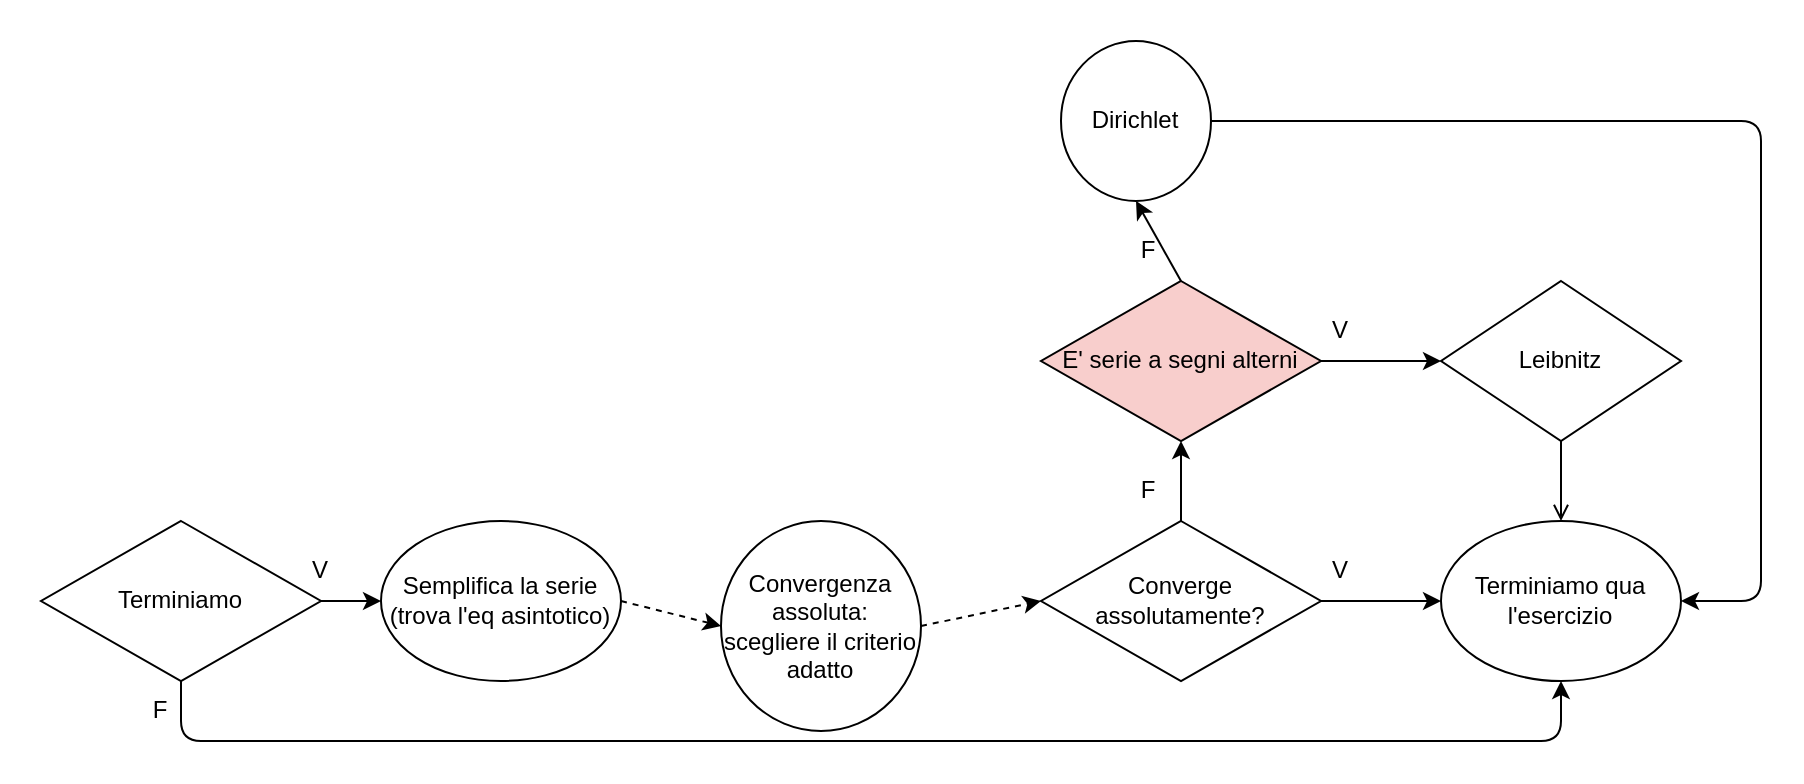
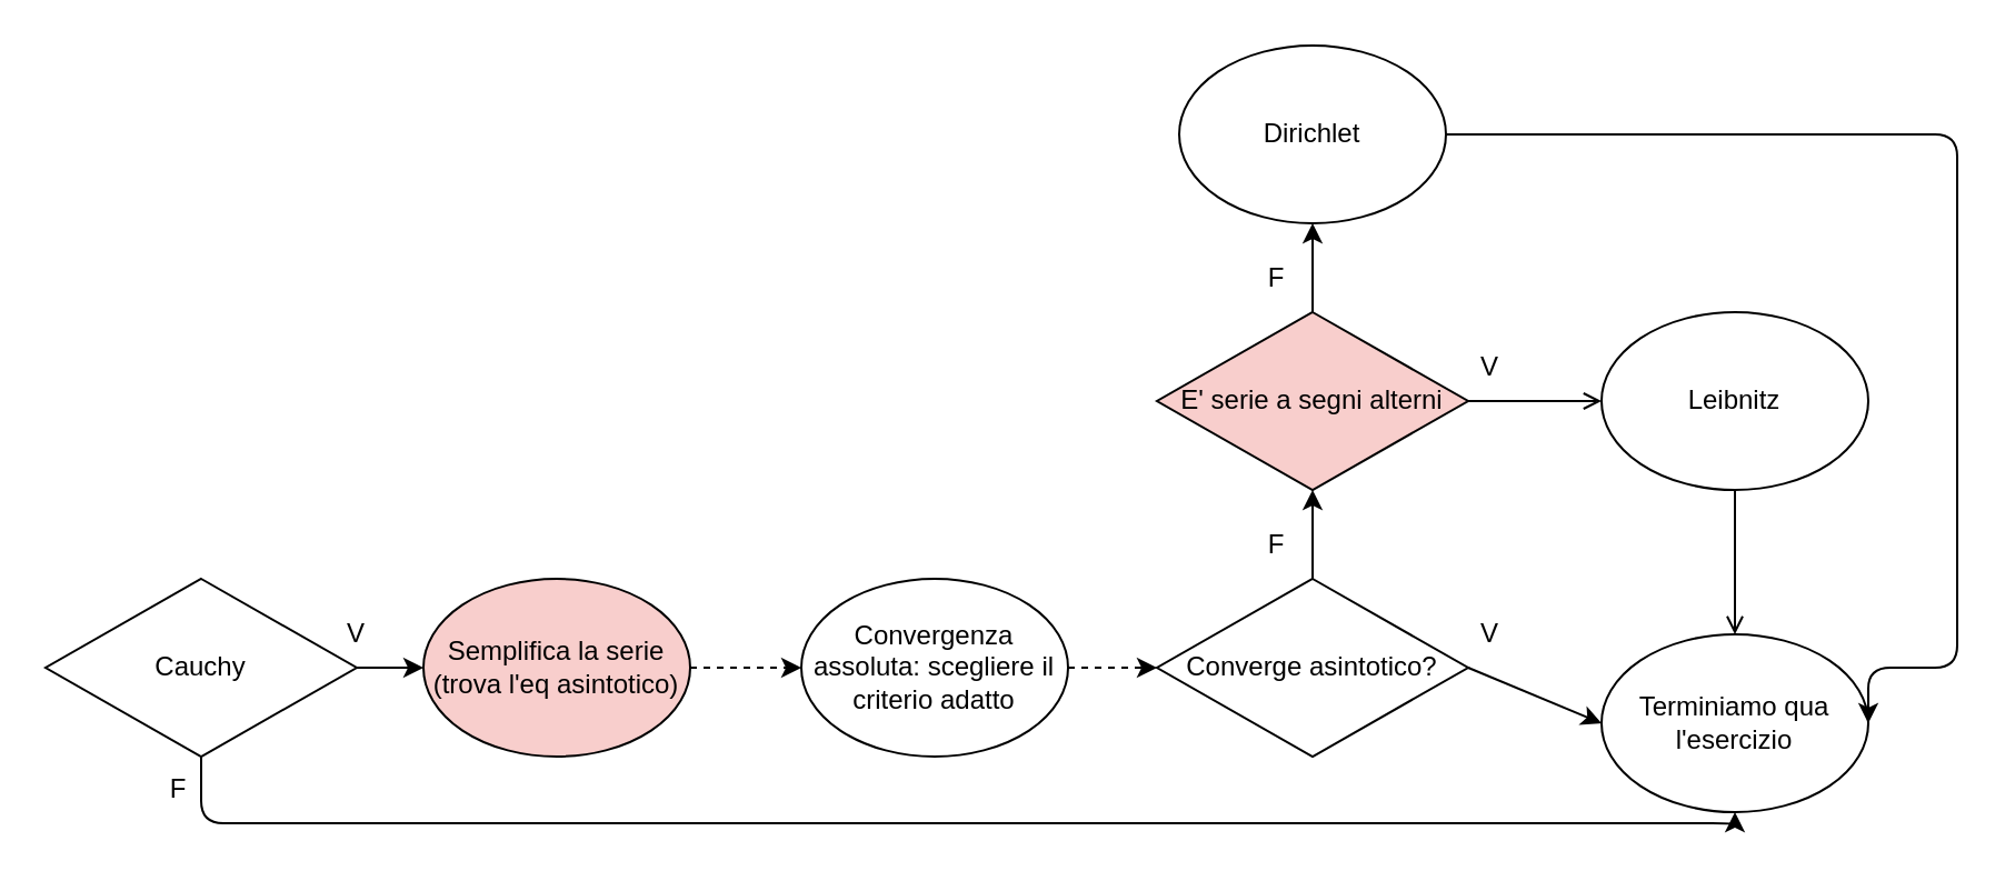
  <mxCell id="0" />
  <mxCell id="1" parent="0" />
  <mxCell id="2" style="edgeStyle=none;html=1;exitX=1;exitY=0.5;exitDx=0;exitDy=0;entryX=0;entryY=0.5;entryDx=0;entryDy=0;dashed=1;" parent="1" source="3" target="6" edge="1"><mxGeometry relative="1" as="geometry" /></mxCell>
- <mxCell id="3" value="Convergenza assoluta: scegliere il criterio adatto" style="ellipse;whiteSpace=wrap;html=1;" parent="1" vertex="1"><mxGeometry x="360" y="260" width="100" height="105" as="geometry" /></mxCell>
+ <mxCell id="3" value="Convergenza assoluta: scegliere il criterio adatto" style="ellipse;whiteSpace=wrap;html=1;" parent="1" vertex="1"><mxGeometry x="360" y="260" width="120" height="80" as="geometry" /></mxCell>
  <mxCell id="4" style="edgeStyle=none;html=1;exitX=0.5;exitY=0;exitDx=0;exitDy=0;entryX=0.5;entryY=1;entryDx=0;entryDy=0;" parent="1" source="6" target="10" edge="1"><mxGeometry relative="1" as="geometry" /></mxCell>
  <mxCell id="5" style="edgeStyle=none;html=1;exitX=1;exitY=0.5;exitDx=0;exitDy=0;entryX=0;entryY=0.5;entryDx=0;entryDy=0;" parent="1" source="6" target="7" edge="1"><mxGeometry relative="1" as="geometry" /></mxCell>
- <mxCell id="6" value="Converge assolutamente?" style="rhombus;whiteSpace=wrap;html=1;" parent="1" vertex="1"><mxGeometry x="520" y="260" width="140" height="80" as="geometry" /></mxCell>
- <mxCell id="7" value="Terminiamo qua l'esercizio" style="ellipse;whiteSpace=wrap;html=1;" parent="1" vertex="1"><mxGeometry x="720" y="260" width="120" height="80" as="geometry" /></mxCell>
+ <mxCell id="6" value="Converge asintotico?" style="rhombus;whiteSpace=wrap;html=1;" parent="1" vertex="1"><mxGeometry x="520" y="260" width="140" height="80" as="geometry" /></mxCell>
+ <mxCell id="7" value="Terminiamo qua l'esercizio" style="ellipse;whiteSpace=wrap;html=1;" parent="1" vertex="1"><mxGeometry x="720" y="285" width="120" height="80" as="geometry" /></mxCell>
  <mxCell id="8" style="edgeStyle=none;html=1;exitX=0.5;exitY=0;exitDx=0;exitDy=0;entryX=0.5;entryY=1;entryDx=0;entryDy=0;" parent="1" source="10" target="14" edge="1"><mxGeometry relative="1" as="geometry" /></mxCell>
- <mxCell id="9" style="edgeStyle=none;html=1;exitX=1;exitY=0.5;exitDx=0;exitDy=0;entryX=0;entryY=0.5;entryDx=0;entryDy=0;" parent="1" source="10" target="12" edge="1"><mxGeometry relative="1" as="geometry" /></mxCell>
+ <mxCell id="9" style="edgeStyle=none;html=1;exitX=1;exitY=0.5;exitDx=0;exitDy=0;entryX=0;entryY=0.5;entryDx=0;entryDy=0;endArrow=open;" parent="1" source="10" target="12" edge="1"><mxGeometry relative="1" as="geometry" /></mxCell>
  <mxCell id="10" value="E' serie a segni alterni" style="rhombus;whiteSpace=wrap;html=1;fillColor=#f8cecc;" parent="1" vertex="1"><mxGeometry x="520" y="140" width="140" height="80" as="geometry" /></mxCell>
  <mxCell id="11" style="edgeStyle=none;html=1;exitX=0.5;exitY=1;exitDx=0;exitDy=0;entryX=0.5;entryY=0;entryDx=0;entryDy=0;endArrow=open;" parent="1" source="12" target="7" edge="1"><mxGeometry relative="1" as="geometry" /></mxCell>
- <mxCell id="12" value="Leibnitz" style="rhombus;whiteSpace=wrap;html=1;" parent="1" vertex="1"><mxGeometry x="720" y="140" width="120" height="80" as="geometry" /></mxCell>
+ <mxCell id="12" value="Leibnitz" style="ellipse;whiteSpace=wrap;html=1;" parent="1" vertex="1"><mxGeometry x="720" y="140" width="120" height="80" as="geometry" /></mxCell>
  <mxCell id="13" style="edgeStyle=orthogonalEdgeStyle;html=1;exitX=1;exitY=0.5;exitDx=0;exitDy=0;entryX=1;entryY=0.5;entryDx=0;entryDy=0;" parent="1" source="14" target="7" edge="1"><mxGeometry relative="1" as="geometry"><Array as="points"><mxPoint x="880" y="60" /><mxPoint x="880" y="300" /></Array></mxGeometry></mxCell>
- <mxCell id="14" value="Dirichlet" style="ellipse;whiteSpace=wrap;html=1;" parent="1" vertex="1"><mxGeometry x="530" y="20" width="75" height="80" as="geometry" /></mxCell>
+ <mxCell id="14" value="Dirichlet" style="ellipse;whiteSpace=wrap;html=1;" parent="1" vertex="1"><mxGeometry x="530" y="20" width="120" height="80" as="geometry" /></mxCell>
  <mxCell id="15" style="edgeStyle=none;html=1;exitX=1;exitY=0.5;exitDx=0;exitDy=0;" parent="1" source="17" edge="1"><mxGeometry relative="1" as="geometry"><mxPoint x="190" y="300" as="targetPoint" /></mxGeometry></mxCell>
  <mxCell id="16" style="edgeStyle=orthogonalEdgeStyle;html=1;exitX=0.5;exitY=1;exitDx=0;exitDy=0;entryX=0.5;entryY=1;entryDx=0;entryDy=0;" parent="1" source="17" target="7" edge="1"><mxGeometry relative="1" as="geometry"><Array as="points"><mxPoint x="90" y="370" /><mxPoint x="780" y="370" /></Array></mxGeometry></mxCell>
- <mxCell id="17" value="Terminiamo" style="rhombus;whiteSpace=wrap;html=1;" parent="1" vertex="1"><mxGeometry x="20" y="260" width="140" height="80" as="geometry" /></mxCell>
+ <mxCell id="17" value="Cauchy" style="rhombus;whiteSpace=wrap;html=1;" parent="1" vertex="1"><mxGeometry x="20" y="260" width="140" height="80" as="geometry" /></mxCell>
  <mxCell id="18" value="V" style="text;html=1;align=center;verticalAlign=middle;whiteSpace=wrap;rounded=0;" parent="1" vertex="1"><mxGeometry x="640" y="150" width="60" height="30" as="geometry" /></mxCell>
  <mxCell id="19" value="F" style="text;html=1;align=center;verticalAlign=middle;whiteSpace=wrap;rounded=0;" parent="1" vertex="1"><mxGeometry x="544" y="110" width="60" height="30" as="geometry" /></mxCell>
  <mxCell id="20" value="F" style="text;html=1;align=center;verticalAlign=middle;whiteSpace=wrap;rounded=0;" parent="1" vertex="1"><mxGeometry x="50" y="340" width="60" height="30" as="geometry" /></mxCell>
  <mxCell id="21" value="V" style="text;html=1;align=center;verticalAlign=middle;whiteSpace=wrap;rounded=0;" parent="1" vertex="1"><mxGeometry y="270" width="60" height="30" as="geometry" x="130" /></mxCell>
  <mxCell id="22" value="V" style="text;html=1;align=center;verticalAlign=middle;whiteSpace=wrap;rounded=0;" parent="1" vertex="1"><mxGeometry x="640" y="270" width="60" height="30" as="geometry" /></mxCell>
  <mxCell id="23" value="F" style="text;html=1;align=center;verticalAlign=middle;whiteSpace=wrap;rounded=0;" parent="1" vertex="1"><mxGeometry x="544" y="230" width="60" height="30" as="geometry" /></mxCell>
  <mxCell id="24" style="edgeStyle=none;html=1;exitX=1;exitY=0.5;exitDx=0;exitDy=0;entryX=0;entryY=0.5;entryDx=0;entryDy=0;dashed=1;" edge="1" parent="1" source="25" target="3"><mxGeometry relative="1" as="geometry" /></mxCell>
- <mxCell id="25" value="&lt;font style=&quot;color: light-dark(rgb(0, 0, 0), rgb(255, 255, 255));&quot;&gt;Semplifica la serie&lt;/font&gt;&lt;div&gt;&lt;font style=&quot;color: light-dark(rgb(0, 0, 0), rgb(255, 255, 255));&quot;&gt;(trova l'eq asintotico)&lt;/font&gt;&lt;/div&gt;" style="ellipse;whiteSpace=wrap;html=1;" vertex="1" parent="1"><mxGeometry x="190" y="260" width="120" height="80" as="geometry" /></mxCell>
+ <mxCell id="25" value="&lt;font style=&quot;color: light-dark(rgb(0, 0, 0), rgb(255, 255, 255));&quot;&gt;Semplifica la serie&lt;/font&gt;&lt;div&gt;&lt;font style=&quot;color: light-dark(rgb(0, 0, 0), rgb(255, 255, 255));&quot;&gt;(trova l'eq asintotico)&lt;/font&gt;&lt;/div&gt;" style="ellipse;whiteSpace=wrap;html=1;fillColor=#f8cecc;" vertex="1" parent="1"><mxGeometry x="190" y="260" width="120" height="80" as="geometry" /></mxCell>
